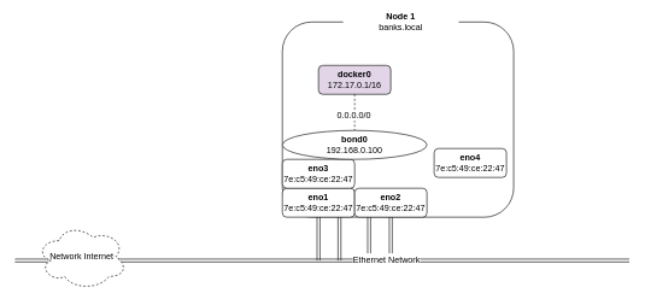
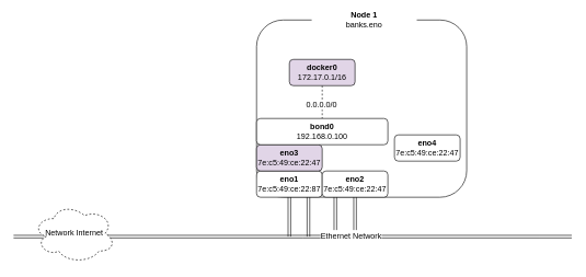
  <mxCell id="0" />
  <mxCell id="1" parent="0" />
  <mxCell id="2" value="" style="rounded=1;whiteSpace=wrap;html=1;" parent="1" vertex="1"><mxGeometry x="390" y="30" width="320" height="270" as="geometry" /></mxCell>
- <mxCell id="3" value="&lt;b&gt;Node 1&lt;/b&gt;&lt;br&gt;banks.local" style="text;html=1;align=center;verticalAlign=middle;whiteSpace=wrap;rounded=0;fillColor=#FFFFFF;" parent="1" vertex="1"><mxGeometry x="474" y="20" width="160" height="20" as="geometry" /></mxCell>
+ <mxCell id="3" value="&lt;b&gt;Node 1&lt;/b&gt;&lt;br&gt;banks.eno" style="text;html=1;align=center;verticalAlign=middle;whiteSpace=wrap;rounded=0;fillColor=#FFFFFF;" parent="1" vertex="1"><mxGeometry x="474" y="20" width="160" height="20" as="geometry" /></mxCell>
  <mxCell id="4" style="edgeStyle=orthogonalEdgeStyle;rounded=0;orthogonalLoop=1;jettySize=auto;html=1;exitX=0.5;exitY=1;exitDx=0;exitDy=0;entryX=0.5;entryY=0;entryDx=0;entryDy=0;endArrow=none;endFill=0;fontColor=#000000;dashed=1;" parent="1" source="6" target="17" edge="1"><mxGeometry relative="1" as="geometry" /></mxCell>
  <mxCell id="5" value="0.0.0.0/0" style="text;html=1;align=center;verticalAlign=middle;resizable=0;points=[];;labelBackgroundColor=#ffffff;fontColor=#000000;" parent="4" vertex="1" connectable="0"><mxGeometry x="0.103" y="-2" relative="1" as="geometry"><mxPoint as="offset" /></mxGeometry></mxCell>
  <mxCell id="6" value="&lt;b&gt;docker0&lt;br&gt;&lt;/b&gt;172.17.0.1/16" style="rounded=1;whiteSpace=wrap;html=1;fillColor=#e1d5e7;" parent="1" vertex="1"><mxGeometry x="440" y="90" width="100" height="40" as="geometry" /></mxCell>
- <mxCell id="7" value="&lt;b&gt;eno1&lt;/b&gt;&lt;br&gt;7e:c5:49:ce:22:47" style="rounded=1;whiteSpace=wrap;html=1;fillColor=#FFFFFF;" parent="1" vertex="1"><mxGeometry x="390" y="260" width="100" height="40" as="geometry" /></mxCell>
+ <mxCell id="7" value="&lt;b&gt;eno1&lt;/b&gt;&lt;br&gt;7e:c5:49:ce:22:87" style="rounded=1;whiteSpace=wrap;html=1;fillColor=#FFFFFF;" parent="1" vertex="1"><mxGeometry x="390" y="260" width="100" height="40" as="geometry" /></mxCell>
  <mxCell id="8" value="" style="shape=link;html=1;exitX=0.5;exitY=1;exitDx=0;exitDy=0;" parent="1" source="7" edge="1"><mxGeometry width="50" height="50" relative="1" as="geometry"><mxPoint x="450" y="400" as="sourcePoint" /><mxPoint x="440" y="360" as="targetPoint" /></mxGeometry></mxCell>
  <mxCell id="9" value="" style="shape=link;html=1;" parent="1" edge="1"><mxGeometry width="50" height="50" relative="1" as="geometry"><mxPoint x="460" y="360" as="sourcePoint" /><mxPoint x="820" y="360" as="targetPoint" /></mxGeometry></mxCell>
  <mxCell id="10" value="Ethernet Network" style="text;html=1;align=center;verticalAlign=middle;resizable=0;points=[];;labelBackgroundColor=#ffffff;fontColor=#000000;" parent="9" vertex="1" connectable="0"><mxGeometry x="-0.594" y="1" relative="1" as="geometry"><mxPoint as="offset" /></mxGeometry></mxCell>
  <mxCell id="11" value="" style="shape=link;html=1;" parent="1" edge="1"><mxGeometry width="50" height="50" relative="1" as="geometry"><mxPoint x="460" y="360" as="sourcePoint" /><mxPoint x="20" y="360" as="targetPoint" /></mxGeometry></mxCell>
  <mxCell id="12" value="" style="shape=link;html=1;" parent="1" edge="1"><mxGeometry width="50" height="50" relative="1" as="geometry"><mxPoint x="870" y="360" as="sourcePoint" /><mxPoint x="820" y="360" as="targetPoint" /></mxGeometry></mxCell>
  <mxCell id="13" value="Network Internet" style="ellipse;shape=cloud;whiteSpace=wrap;html=1;dashed=1;" parent="1" vertex="1"><mxGeometry x="50" y="310" width="125" height="90" as="geometry" /></mxCell>
  <mxCell id="14" value="&lt;b&gt;eno2&lt;/b&gt;&lt;br&gt;7e:c5:49:ce:22:47" style="rounded=1;whiteSpace=wrap;html=1;fillColor=#FFFFFF;" parent="1" vertex="1"><mxGeometry x="490" y="260" width="100" height="40" as="geometry" /></mxCell>
- <mxCell id="15" value="&lt;b&gt;eno3&lt;/b&gt;&lt;br&gt;7e:c5:49:ce:22:47" style="rounded=1;whiteSpace=wrap;html=1;fillColor=#FFFFFF;" parent="1" vertex="1"><mxGeometry x="390" y="220" width="100" height="40" as="geometry" /></mxCell>
+ <mxCell id="15" value="&lt;b&gt;eno3&lt;/b&gt;&lt;br&gt;7e:c5:49:ce:22:47" style="rounded=1;whiteSpace=wrap;html=1;fillColor=#e1d5e7;" parent="1" vertex="1"><mxGeometry x="390" y="220" width="100" height="40" as="geometry" /></mxCell>
  <mxCell id="16" value="&lt;b&gt;eno4&lt;/b&gt;&lt;br&gt;7e:c5:49:ce:22:47" style="rounded=1;whiteSpace=wrap;html=1;fillColor=#FFFFFF;" parent="1" vertex="1"><mxGeometry x="600" y="205" width="100" height="40" as="geometry" /></mxCell>
- <mxCell id="17" value="&lt;b&gt;bond0&lt;br&gt;&lt;/b&gt;192.168.0.100" style="ellipse;whiteSpace=wrap;html=1;fillColor=#FFFFFF;" parent="1" vertex="1"><mxGeometry x="390" y="180" width="200" height="40" as="geometry" /></mxCell>
+ <mxCell id="17" value="&lt;b&gt;bond0&lt;br&gt;&lt;/b&gt;192.168.0.100" style="rounded=1;whiteSpace=wrap;html=1;fillColor=#FFFFFF;" parent="1" vertex="1"><mxGeometry x="390" y="180" width="200" height="40" as="geometry" /></mxCell>
  <mxCell id="18" value="" style="shape=link;html=1;exitX=0.5;exitY=1;exitDx=0;exitDy=0;" parent="1" edge="1"><mxGeometry width="50" height="50" relative="1" as="geometry"><mxPoint x="540" y="300" as="sourcePoint" /><mxPoint x="540" y="350" as="targetPoint" /></mxGeometry></mxCell>
  <mxCell id="19" value="" style="shape=link;html=1;exitX=0.5;exitY=1;exitDx=0;exitDy=0;" parent="1" edge="1"><mxGeometry width="50" height="50" relative="1" as="geometry"><mxPoint x="469" y="300" as="sourcePoint" /><mxPoint x="469" y="360" as="targetPoint" /></mxGeometry></mxCell>
  <mxCell id="20" value="" style="shape=link;html=1;exitX=0.5;exitY=1;exitDx=0;exitDy=0;" parent="1" edge="1"><mxGeometry width="50" height="50" relative="1" as="geometry"><mxPoint x="510" y="300" as="sourcePoint" /><mxPoint x="510" y="350" as="targetPoint" /></mxGeometry></mxCell>
